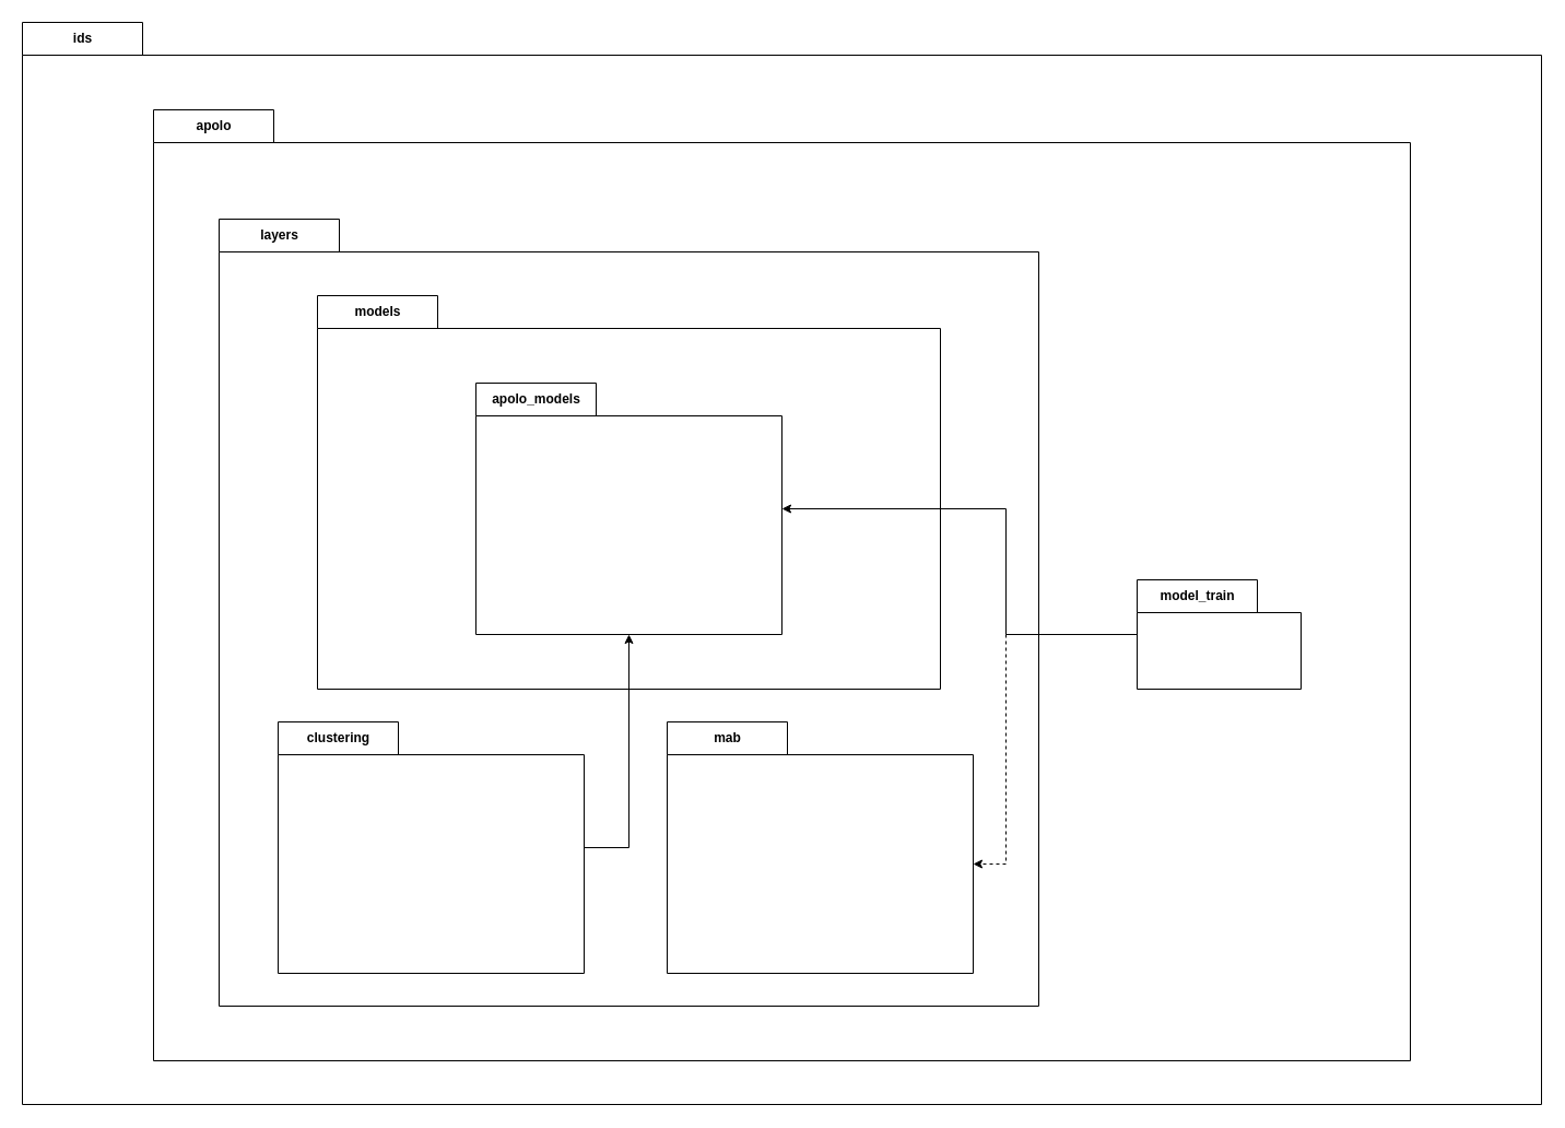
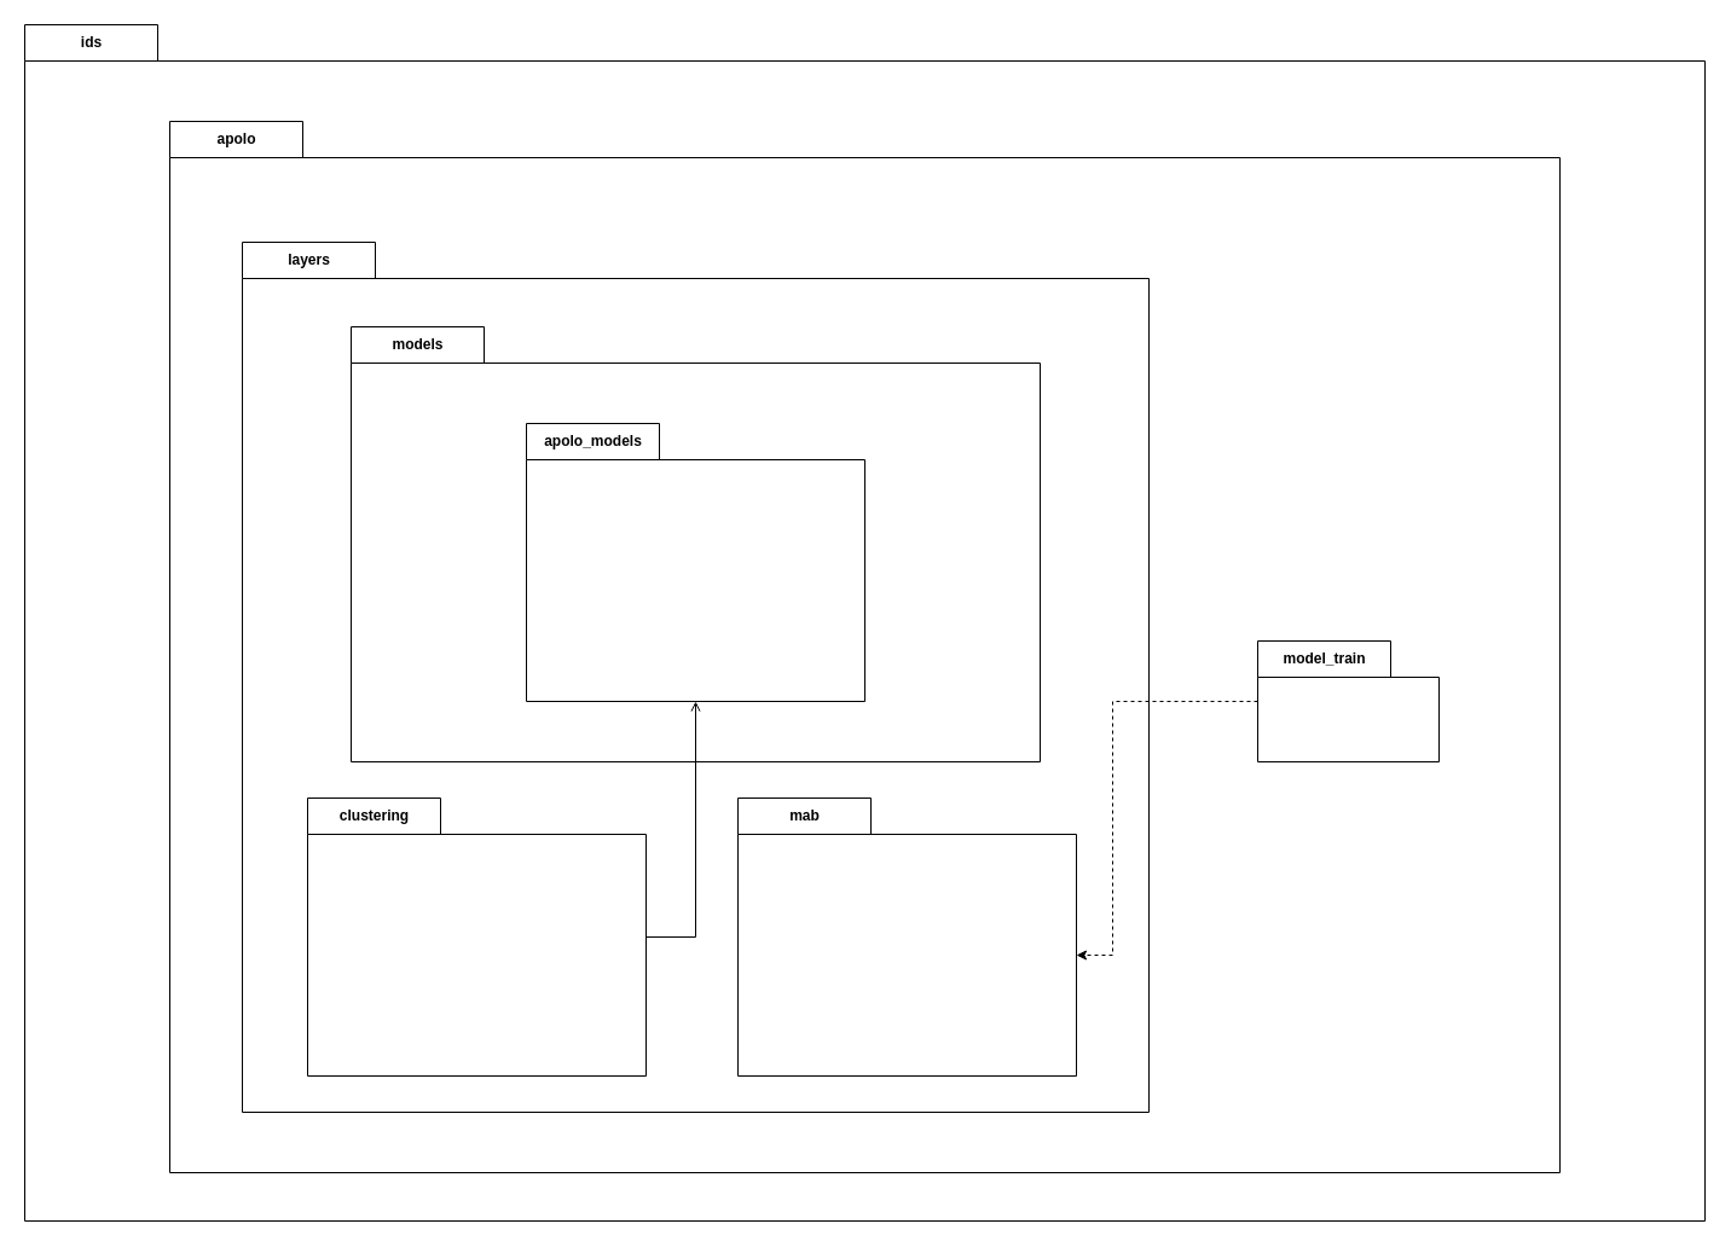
  <mxCell id="0" />
  <mxCell id="1" parent="0" />
  <mxCell id="2" value="ids" style="shape=folder;fontStyle=1;tabWidth=110;tabHeight=30;tabPosition=left;html=1;boundedLbl=1;labelInHeader=1;container=1;collapsible=0;" parent="1" vertex="1"><mxGeometry x="20" y="20" width="1390" height="990" as="geometry" /></mxCell>
  <mxCell id="3" value="" style="html=1;strokeColor=none;resizeWidth=1;resizeHeight=1;fillColor=none;part=1;connectable=0;allowArrows=0;deletable=0;" parent="2" vertex="1"><mxGeometry width="1390.0" height="693.0" relative="1" as="geometry"><mxPoint y="30" as="offset" /></mxGeometry></mxCell>
  <mxCell id="4" value="apolo" style="shape=folder;fontStyle=1;tabWidth=110;tabHeight=30;tabPosition=left;html=1;boundedLbl=1;labelInHeader=1;container=1;collapsible=0;" parent="2" vertex="1"><mxGeometry x="120" y="80" width="1150" height="870" as="geometry" /></mxCell>
  <mxCell id="5" value="" style="html=1;strokeColor=none;resizeWidth=1;resizeHeight=1;fillColor=none;part=1;connectable=0;allowArrows=0;deletable=0;" parent="4" vertex="1"><mxGeometry width="1150" height="596.207" relative="1" as="geometry"><mxPoint y="30" as="offset" /></mxGeometry></mxCell>
  <mxCell id="6" value="layers" style="shape=folder;fontStyle=1;tabWidth=110;tabHeight=30;tabPosition=left;html=1;boundedLbl=1;labelInHeader=1;container=1;collapsible=0;" parent="4" vertex="1"><mxGeometry x="60" y="100" width="750" height="720" as="geometry" /></mxCell>
  <mxCell id="7" value="" style="html=1;strokeColor=none;resizeWidth=1;resizeHeight=1;fillColor=none;part=1;connectable=0;allowArrows=0;deletable=0;" parent="6" vertex="1"><mxGeometry width="750" height="493.714" relative="1" as="geometry"><mxPoint y="30" as="offset" /></mxGeometry></mxCell>
  <mxCell id="8" value="models" style="shape=folder;fontStyle=1;tabWidth=110;tabHeight=30;tabPosition=left;html=1;boundedLbl=1;labelInHeader=1;container=1;collapsible=0;" parent="6" vertex="1"><mxGeometry x="90" y="70" width="570" height="360" as="geometry" /></mxCell>
  <mxCell id="9" value="" style="html=1;strokeColor=none;resizeWidth=1;resizeHeight=1;fillColor=none;part=1;connectable=0;allowArrows=0;deletable=0;" parent="8" vertex="1"><mxGeometry width="570" height="252" relative="1" as="geometry"><mxPoint y="30" as="offset" /></mxGeometry></mxCell>
  <mxCell id="10" value="apolo_models" style="shape=folder;fontStyle=1;tabWidth=110;tabHeight=30;tabPosition=left;html=1;boundedLbl=1;labelInHeader=1;container=1;collapsible=0;" parent="8" vertex="1"><mxGeometry x="145" y="80" width="280" height="230" as="geometry" /></mxCell>
  <mxCell id="11" value="" style="html=1;strokeColor=none;resizeWidth=1;resizeHeight=1;fillColor=none;part=1;connectable=0;allowArrows=0;deletable=0;" parent="10" vertex="1"><mxGeometry width="280" height="161" relative="1" as="geometry"><mxPoint y="30" as="offset" /></mxGeometry></mxCell>
- <mxCell id="12" style="edgeStyle=orthogonalEdgeStyle;rounded=0;orthogonalLoop=1;jettySize=auto;html=1;" parent="6" source="13" target="10" edge="1"><mxGeometry relative="1" as="geometry"><Array as="points"><mxPoint x="375" y="575" /></Array></mxGeometry></mxCell>
+ <mxCell id="12" style="edgeStyle=orthogonalEdgeStyle;rounded=0;orthogonalLoop=1;jettySize=auto;html=1;endArrow=open;" parent="6" source="13" target="10" edge="1"><mxGeometry relative="1" as="geometry"><Array as="points"><mxPoint x="375" y="575" /></Array></mxGeometry></mxCell>
  <mxCell id="13" value="clustering" style="shape=folder;fontStyle=1;tabWidth=110;tabHeight=30;tabPosition=left;html=1;boundedLbl=1;labelInHeader=1;container=1;collapsible=0;" parent="6" vertex="1"><mxGeometry x="54" y="460" width="280" height="230" as="geometry" /></mxCell>
  <mxCell id="14" value="" style="html=1;strokeColor=none;resizeWidth=1;resizeHeight=1;fillColor=none;part=1;connectable=0;allowArrows=0;deletable=0;" parent="13" vertex="1"><mxGeometry width="280" height="161" relative="1" as="geometry"><mxPoint y="30" as="offset" /></mxGeometry></mxCell>
  <mxCell id="15" value="mab" style="shape=folder;fontStyle=1;tabWidth=110;tabHeight=30;tabPosition=left;html=1;boundedLbl=1;labelInHeader=1;container=1;collapsible=0;" parent="6" vertex="1"><mxGeometry x="410" y="460" width="280" height="230" as="geometry" /></mxCell>
  <mxCell id="16" value="" style="html=1;strokeColor=none;resizeWidth=1;resizeHeight=1;fillColor=none;part=1;connectable=0;allowArrows=0;deletable=0;" parent="15" vertex="1"><mxGeometry width="280" height="161" relative="1" as="geometry"><mxPoint y="30" as="offset" /></mxGeometry></mxCell>
- <mxCell id="17" style="edgeStyle=orthogonalEdgeStyle;rounded=0;orthogonalLoop=1;jettySize=auto;html=1;" edge="1" parent="4" source="19" target="10"><mxGeometry relative="1" as="geometry"><Array as="points"><mxPoint x="780" y="480" /><mxPoint x="780" y="365" /></Array></mxGeometry></mxCell>
  <mxCell id="18" style="edgeStyle=orthogonalEdgeStyle;rounded=0;orthogonalLoop=1;jettySize=auto;html=1;entryX=0;entryY=0;entryDx=280;entryDy=130;entryPerimeter=0;dashed=1;" edge="1" parent="4" source="19" target="15"><mxGeometry relative="1" as="geometry"><Array as="points"><mxPoint x="780" y="480" /><mxPoint x="780" y="690" /></Array></mxGeometry></mxCell>
  <mxCell id="19" value="model_train" style="shape=folder;fontStyle=1;tabWidth=110;tabHeight=30;tabPosition=left;html=1;boundedLbl=1;labelInHeader=1;container=1;collapsible=0;" parent="4" vertex="1"><mxGeometry x="900" y="430" width="150" height="100" as="geometry" /></mxCell>
  <mxCell id="20" value="" style="html=1;strokeColor=none;resizeWidth=1;resizeHeight=1;fillColor=none;part=1;connectable=0;allowArrows=0;deletable=0;" parent="19" vertex="1"><mxGeometry width="150" height="70" relative="1" as="geometry"><mxPoint y="30" as="offset" /></mxGeometry></mxCell>
